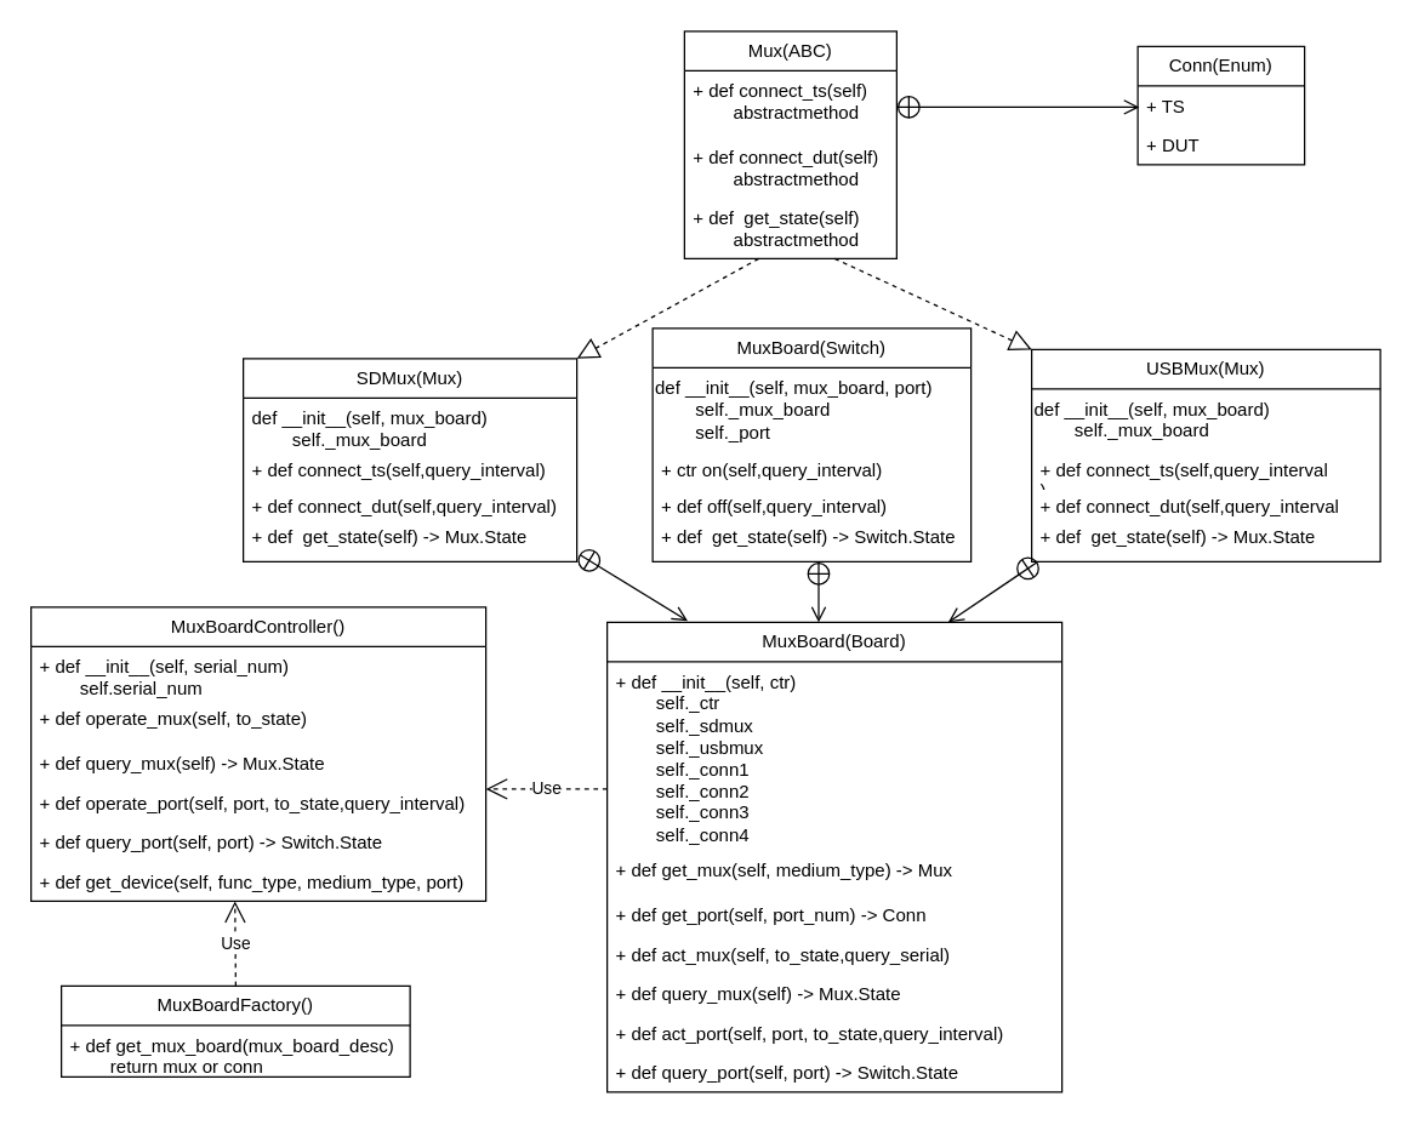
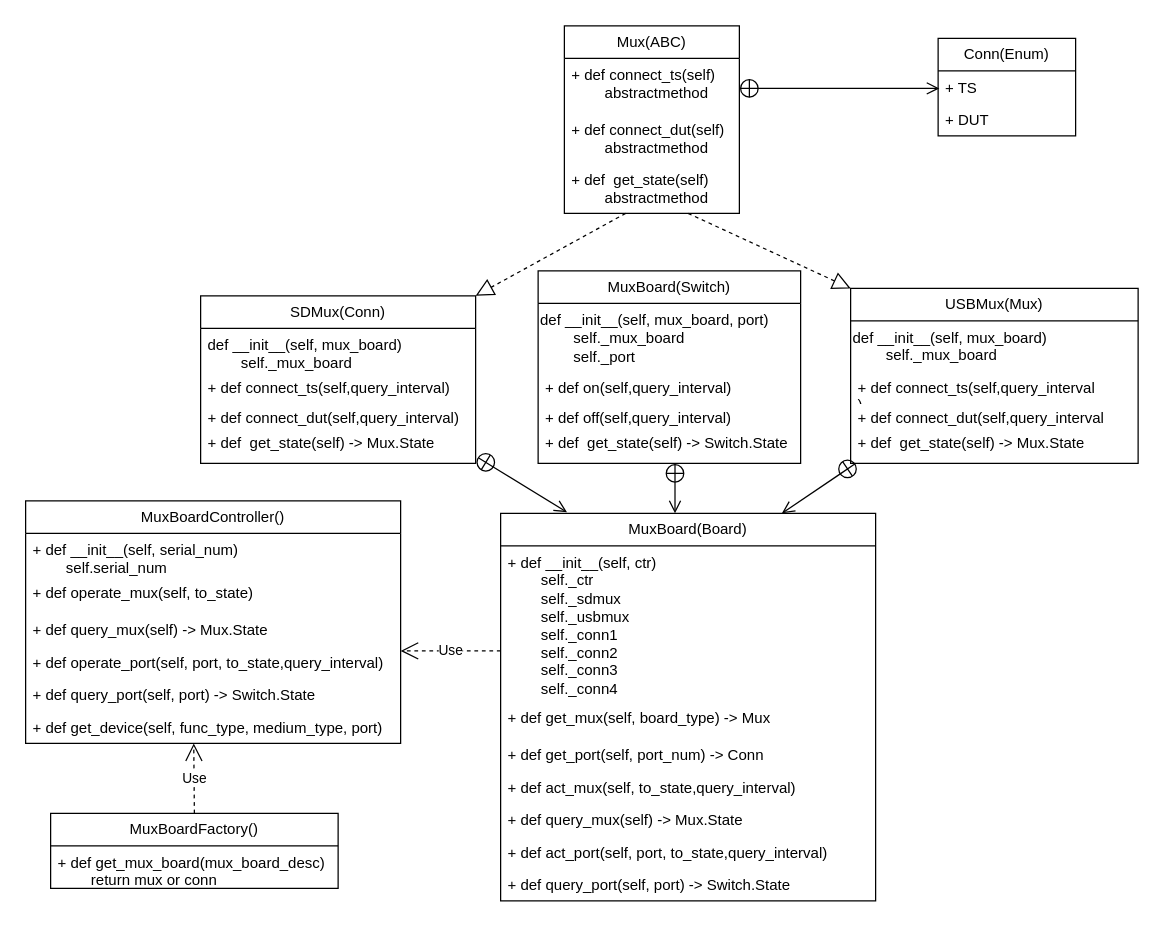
  <mxCell id="0" />
  <mxCell id="1" parent="0" />
  <mxCell id="2" value="Mux(ABC)" style="swimlane;fontStyle=0;childLayout=stackLayout;horizontal=1;startSize=26;fillColor=none;horizontalStack=0;resizeParent=1;resizeParentMax=0;resizeLast=0;collapsible=1;marginBottom=0;whiteSpace=wrap;html=1;" vertex="1" parent="1"><mxGeometry x="451" y="20" width="140" height="150" as="geometry" /></mxCell>
  <mxCell id="3" value="+ def connect_ts(self)&lt;br&gt;&lt;span style=&quot;&quot;&gt;&lt;span style=&quot;white-space: pre;&quot;&gt;&amp;nbsp;&amp;nbsp;&amp;nbsp;&amp;nbsp;    &lt;/span&gt;&lt;/span&gt;abstractmethod" style="text;strokeColor=none;fillColor=none;align=left;verticalAlign=top;spacingLeft=4;spacingRight=4;overflow=hidden;rotatable=0;points=[[0,0.5],[1,0.5]];portConstraint=eastwest;whiteSpace=wrap;html=1;labelBackgroundColor=default;" vertex="1" parent="2"><mxGeometry y="26" width="140" height="44" as="geometry" /></mxCell>
  <mxCell id="4" value="+ def connect_dut(self)&lt;br&gt;&lt;span style=&quot;white-space: pre;&quot;&gt;&#09;&lt;/span&gt;abstractmethod" style="text;strokeColor=none;fillColor=none;align=left;verticalAlign=top;spacingLeft=4;spacingRight=4;overflow=hidden;rotatable=0;points=[[0,0.5],[1,0.5]];portConstraint=eastwest;whiteSpace=wrap;html=1;" vertex="1" parent="2"><mxGeometry y="70" width="140" height="40" as="geometry" /></mxCell>
  <mxCell id="5" value="+ def&amp;nbsp; get_state(self)&lt;br&gt;&lt;span style=&quot;&quot;&gt;&lt;span style=&quot;white-space: pre;&quot;&gt;    &amp;nbsp;&amp;nbsp;&amp;nbsp;&amp;nbsp;&lt;/span&gt;&lt;/span&gt;abstractmethod" style="text;strokeColor=none;fillColor=none;align=left;verticalAlign=top;spacingLeft=4;spacingRight=4;overflow=hidden;rotatable=0;points=[[0,0.5],[1,0.5]];portConstraint=eastwest;whiteSpace=wrap;html=1;" vertex="1" parent="2"><mxGeometry y="110" width="140" height="40" as="geometry" /></mxCell>
  <mxCell id="6" value="" style="endArrow=open;startArrow=circlePlus;endFill=0;startFill=0;endSize=8;html=1;rounded=0;" edge="1" parent="1"><mxGeometry width="160" relative="1" as="geometry"><mxPoint x="591" y="70" as="sourcePoint" /><mxPoint x="751" y="70" as="targetPoint" /></mxGeometry></mxCell>
  <mxCell id="7" value="Conn(Enum)" style="swimlane;fontStyle=0;childLayout=stackLayout;horizontal=1;startSize=26;fillColor=none;horizontalStack=0;resizeParent=1;resizeParentMax=0;resizeLast=0;collapsible=1;marginBottom=0;whiteSpace=wrap;html=1;" vertex="1" parent="1"><mxGeometry x="750" y="30" width="110" height="78" as="geometry" /></mxCell>
  <mxCell id="8" value="+ TS" style="text;strokeColor=none;fillColor=none;align=left;verticalAlign=top;spacingLeft=4;spacingRight=4;overflow=hidden;rotatable=0;points=[[0,0.5],[1,0.5]];portConstraint=eastwest;whiteSpace=wrap;html=1;" vertex="1" parent="7"><mxGeometry y="26" width="110" height="26" as="geometry" /></mxCell>
  <mxCell id="9" value="+ DUT" style="text;strokeColor=none;fillColor=none;align=left;verticalAlign=top;spacingLeft=4;spacingRight=4;overflow=hidden;rotatable=0;points=[[0,0.5],[1,0.5]];portConstraint=eastwest;whiteSpace=wrap;html=1;" vertex="1" parent="7"><mxGeometry y="52" width="110" height="26" as="geometry" /></mxCell>
  <mxCell id="10" value="" style="endArrow=block;dashed=1;endFill=0;endSize=12;html=1;rounded=0;entryX=1;entryY=0;entryDx=0;entryDy=0;" edge="1" parent="1" target="11"><mxGeometry width="160" relative="1" as="geometry"><mxPoint x="500" y="170" as="sourcePoint" /><mxPoint x="420" y="260" as="targetPoint" /></mxGeometry></mxCell>
- <mxCell id="11" value="SDMux(Mux)" style="swimlane;fontStyle=0;childLayout=stackLayout;horizontal=1;startSize=26;fillColor=none;horizontalStack=0;resizeParent=1;resizeParentMax=0;resizeLast=0;collapsible=1;marginBottom=0;whiteSpace=wrap;html=1;" vertex="1" parent="1"><mxGeometry x="160" y="236" width="220" height="134" as="geometry" /></mxCell>
+ <mxCell id="11" value="SDMux(Conn)" style="swimlane;fontStyle=0;childLayout=stackLayout;horizontal=1;startSize=26;fillColor=none;horizontalStack=0;resizeParent=1;resizeParentMax=0;resizeLast=0;collapsible=1;marginBottom=0;whiteSpace=wrap;html=1;" vertex="1" parent="1"><mxGeometry x="160" y="236" width="220" height="134" as="geometry" /></mxCell>
  <mxCell id="12" value="def __init__(self, mux_board)&lt;br&gt;&lt;span style=&quot;white-space: pre;&quot;&gt;&#09;&lt;/span&gt;self._mux_board" style="text;strokeColor=none;fillColor=none;align=left;verticalAlign=top;spacingLeft=4;spacingRight=4;overflow=hidden;rotatable=0;points=[[0,0.5],[1,0.5]];portConstraint=eastwest;whiteSpace=wrap;html=1;" vertex="1" parent="11"><mxGeometry y="26" width="220" height="34" as="geometry" /></mxCell>
  <mxCell id="13" value="+ def connect_ts(self,query_interval)" style="text;strokeColor=none;fillColor=none;align=left;verticalAlign=top;spacingLeft=4;spacingRight=4;overflow=hidden;rotatable=0;points=[[0,0.5],[1,0.5]];portConstraint=eastwest;whiteSpace=wrap;html=1;labelBackgroundColor=default;" vertex="1" parent="11"><mxGeometry y="60" width="220" height="24" as="geometry" /></mxCell>
  <mxCell id="14" value="+ def connect_dut(self,query_interval&lt;span style=&quot;background-color: initial;&quot;&gt;)&lt;/span&gt;" style="text;strokeColor=none;fillColor=none;align=left;verticalAlign=top;spacingLeft=4;spacingRight=4;overflow=hidden;rotatable=0;points=[[0,0.5],[1,0.5]];portConstraint=eastwest;whiteSpace=wrap;html=1;" vertex="1" parent="11"><mxGeometry y="84" width="220" height="20" as="geometry" /></mxCell>
  <mxCell id="15" value="+ def&amp;nbsp; get_state(self) -&amp;gt; Mux.State" style="text;strokeColor=none;fillColor=none;align=left;verticalAlign=top;spacingLeft=4;spacingRight=4;overflow=hidden;rotatable=0;points=[[0,0.5],[1,0.5]];portConstraint=eastwest;whiteSpace=wrap;html=1;" vertex="1" parent="11"><mxGeometry y="104" width="220" height="30" as="geometry" /></mxCell>
  <mxCell id="16" value="USBMux(Mux)" style="swimlane;fontStyle=0;childLayout=stackLayout;horizontal=1;startSize=26;fillColor=none;horizontalStack=0;resizeParent=1;resizeParentMax=0;resizeLast=0;collapsible=1;marginBottom=0;whiteSpace=wrap;html=1;" vertex="1" parent="1"><mxGeometry x="680" y="230" width="230" height="140" as="geometry" /></mxCell>
  <mxCell id="17" value="def __init__(self, mux_board)&lt;br&gt;&lt;span style=&quot;white-space: pre;&quot;&gt;&#09;&lt;/span&gt;self._mux_board" style="text;whiteSpace=wrap;html=1;" vertex="1" parent="16"><mxGeometry y="26" width="230" height="40" as="geometry" /></mxCell>
  <mxCell id="18" value="+ def connect_ts(self,query_interval&lt;br&gt;)" style="text;strokeColor=none;fillColor=none;align=left;verticalAlign=top;spacingLeft=4;spacingRight=4;overflow=hidden;rotatable=0;points=[[0,0.5],[1,0.5]];portConstraint=eastwest;whiteSpace=wrap;html=1;labelBackgroundColor=default;" vertex="1" parent="16"><mxGeometry y="66" width="230" height="24" as="geometry" /></mxCell>
  <mxCell id="19" value="+ def connect_dut(self,query_interval&lt;br&gt;)" style="text;strokeColor=none;fillColor=none;align=left;verticalAlign=top;spacingLeft=4;spacingRight=4;overflow=hidden;rotatable=0;points=[[0,0.5],[1,0.5]];portConstraint=eastwest;whiteSpace=wrap;html=1;" vertex="1" parent="16"><mxGeometry y="90" width="230" height="20" as="geometry" /></mxCell>
  <mxCell id="20" value="+ def&amp;nbsp; get_state(self) -&amp;gt; Mux.State" style="text;strokeColor=none;fillColor=none;align=left;verticalAlign=top;spacingLeft=4;spacingRight=4;overflow=hidden;rotatable=0;points=[[0,0.5],[1,0.5]];portConstraint=eastwest;whiteSpace=wrap;html=1;" vertex="1" parent="16"><mxGeometry y="110" width="230" height="30" as="geometry" /></mxCell>
  <mxCell id="21" value="" style="endArrow=block;dashed=1;endFill=0;endSize=12;html=1;rounded=0;entryX=0;entryY=0;entryDx=0;entryDy=0;" edge="1" parent="1" target="16"><mxGeometry width="160" relative="1" as="geometry"><mxPoint x="550" y="170" as="sourcePoint" /><mxPoint x="630" y="250" as="targetPoint" /></mxGeometry></mxCell>
  <mxCell id="22" value="MuxBoard(Board)" style="swimlane;fontStyle=0;childLayout=stackLayout;horizontal=1;startSize=26;fillColor=none;horizontalStack=0;resizeParent=1;resizeParentMax=0;resizeLast=0;collapsible=1;marginBottom=0;whiteSpace=wrap;html=1;" vertex="1" parent="1"><mxGeometry x="400" y="410" width="300" height="310" as="geometry" /></mxCell>
  <mxCell id="23" value="+ def __init__(self, ctr)&lt;br&gt;&lt;span style=&quot;white-space: pre;&quot;&gt;&#09;&lt;/span&gt;self._ctr&lt;br&gt;&lt;span style=&quot;white-space: pre;&quot;&gt;&#09;&lt;/span&gt;self._sdmux&lt;br&gt;&lt;span style=&quot;white-space: pre;&quot;&gt;&#09;&lt;/span&gt;self._usbmux&lt;br&gt;&lt;span style=&quot;white-space: pre;&quot;&gt;&#09;&lt;/span&gt;self._conn1&lt;br&gt;&lt;span style=&quot;white-space: pre;&quot;&gt;&#09;&lt;/span&gt;self._conn2&lt;br&gt;&lt;span style=&quot;white-space: pre;&quot;&gt;&#09;&lt;/span&gt;self._conn3&lt;br&gt;&lt;span style=&quot;white-space: pre;&quot;&gt;&#09;&lt;/span&gt;self._conn4" style="text;strokeColor=none;fillColor=none;align=left;verticalAlign=top;spacingLeft=4;spacingRight=4;overflow=hidden;rotatable=0;points=[[0,0.5],[1,0.5]];portConstraint=eastwest;whiteSpace=wrap;html=1;" vertex="1" parent="22"><mxGeometry y="26" width="300" height="124" as="geometry" /></mxCell>
  <mxCell id="24" value="Use" style="endArrow=open;endSize=12;dashed=1;html=1;rounded=0;" edge="1" parent="22"><mxGeometry width="160" relative="1" as="geometry"><mxPoint y="110" as="sourcePoint" /><mxPoint x="-80" y="110" as="targetPoint" /></mxGeometry></mxCell>
- <mxCell id="25" value="+ def get_mux(self, medium_type) -&amp;gt; Mux" style="text;strokeColor=none;fillColor=none;align=left;verticalAlign=top;spacingLeft=4;spacingRight=4;overflow=hidden;rotatable=0;points=[[0,0.5],[1,0.5]];portConstraint=eastwest;whiteSpace=wrap;html=1;" vertex="1" parent="22"><mxGeometry y="150" width="300" height="30" as="geometry" /></mxCell>
+ <mxCell id="25" value="+ def get_mux(self, board_type) -&amp;gt; Mux" style="text;strokeColor=none;fillColor=none;align=left;verticalAlign=top;spacingLeft=4;spacingRight=4;overflow=hidden;rotatable=0;points=[[0,0.5],[1,0.5]];portConstraint=eastwest;whiteSpace=wrap;html=1;" vertex="1" parent="22"><mxGeometry y="150" width="300" height="30" as="geometry" /></mxCell>
  <mxCell id="26" value="+ def get_port(self, port_num) -&amp;gt; Conn" style="text;strokeColor=none;fillColor=none;align=left;verticalAlign=top;spacingLeft=4;spacingRight=4;overflow=hidden;rotatable=0;points=[[0,0.5],[1,0.5]];portConstraint=eastwest;whiteSpace=wrap;html=1;" vertex="1" parent="22"><mxGeometry y="180" width="300" height="26" as="geometry" /></mxCell>
- <mxCell id="27" value="+ def act_mux(self, to_state,query_serial)&lt;br&gt;" style="text;strokeColor=none;fillColor=none;align=left;verticalAlign=top;spacingLeft=4;spacingRight=4;overflow=hidden;rotatable=0;points=[[0,0.5],[1,0.5]];portConstraint=eastwest;whiteSpace=wrap;html=1;" vertex="1" parent="22"><mxGeometry y="206" width="300" height="26" as="geometry" /></mxCell>
+ <mxCell id="27" value="+ def act_mux(self, to_state,query_interval)&lt;br&gt;" style="text;strokeColor=none;fillColor=none;align=left;verticalAlign=top;spacingLeft=4;spacingRight=4;overflow=hidden;rotatable=0;points=[[0,0.5],[1,0.5]];portConstraint=eastwest;whiteSpace=wrap;html=1;" vertex="1" parent="22"><mxGeometry y="206" width="300" height="26" as="geometry" /></mxCell>
  <mxCell id="28" value="+ def query_mux(self) -&amp;gt; Mux.State" style="text;strokeColor=none;fillColor=none;align=left;verticalAlign=top;spacingLeft=4;spacingRight=4;overflow=hidden;rotatable=0;points=[[0,0.5],[1,0.5]];portConstraint=eastwest;whiteSpace=wrap;html=1;" vertex="1" parent="22"><mxGeometry y="232" width="300" height="26" as="geometry" /></mxCell>
  <mxCell id="29" value="+ def act_port(self, port, to_state,query_interval)" style="text;strokeColor=none;fillColor=none;align=left;verticalAlign=top;spacingLeft=4;spacingRight=4;overflow=hidden;rotatable=0;points=[[0,0.5],[1,0.5]];portConstraint=eastwest;whiteSpace=wrap;html=1;" vertex="1" parent="22"><mxGeometry y="258" width="300" height="26" as="geometry" /></mxCell>
  <mxCell id="30" value="+ def query_port(self, port) -&amp;gt; Switch.State" style="text;strokeColor=none;fillColor=none;align=left;verticalAlign=top;spacingLeft=4;spacingRight=4;overflow=hidden;rotatable=0;points=[[0,0.5],[1,0.5]];portConstraint=eastwest;whiteSpace=wrap;html=1;" vertex="1" parent="22"><mxGeometry y="284" width="300" height="26" as="geometry" /></mxCell>
  <mxCell id="31" value="" style="endArrow=open;startArrow=circlePlus;endFill=0;startFill=0;endSize=8;html=1;rounded=0;entryX=0.177;entryY=-0.003;entryDx=0;entryDy=0;exitX=1.006;exitY=0.833;exitDx=0;exitDy=0;exitPerimeter=0;entryPerimeter=0;" edge="1" parent="1" source="15" target="22"><mxGeometry width="160" relative="1" as="geometry"><mxPoint x="420" y="360" as="sourcePoint" /><mxPoint x="500" y="360" as="targetPoint" /><Array as="points" /></mxGeometry></mxCell>
  <mxCell id="32" value="" style="endArrow=open;startArrow=circlePlus;endFill=0;startFill=0;endSize=8;html=1;rounded=0;exitX=0.018;exitY=1;exitDx=0;exitDy=0;exitPerimeter=0;entryX=0.75;entryY=0;entryDx=0;entryDy=0;" edge="1" parent="1" source="20" target="22"><mxGeometry width="160" relative="1" as="geometry"><mxPoint x="640" y="360" as="sourcePoint" /><mxPoint x="580" y="420" as="targetPoint" /></mxGeometry></mxCell>
  <mxCell id="33" value="MuxBoard(Switch)" style="swimlane;fontStyle=0;childLayout=stackLayout;horizontal=1;startSize=26;fillColor=none;horizontalStack=0;resizeParent=1;resizeParentMax=0;resizeLast=0;collapsible=1;marginBottom=0;whiteSpace=wrap;html=1;" vertex="1" parent="1"><mxGeometry x="430" y="216" width="210" height="154" as="geometry" /></mxCell>
  <mxCell id="34" value="def __init__(self, mux_board, port)&lt;br&gt;&lt;span style=&quot;white-space: pre;&quot;&gt;&#09;&lt;/span&gt;self._mux_board&lt;br&gt;&lt;span style=&quot;white-space: pre;&quot;&gt;&#09;&lt;/span&gt;self._port" style="text;whiteSpace=wrap;html=1;" vertex="1" parent="33"><mxGeometry y="26" width="210" height="54" as="geometry" /></mxCell>
- <mxCell id="35" value="+ ctr on(self,query_interval)" style="text;strokeColor=none;fillColor=none;align=left;verticalAlign=top;spacingLeft=4;spacingRight=4;overflow=hidden;rotatable=0;points=[[0,0.5],[1,0.5]];portConstraint=eastwest;whiteSpace=wrap;html=1;labelBackgroundColor=default;" vertex="1" parent="33"><mxGeometry y="80" width="210" height="24" as="geometry" /></mxCell>
+ <mxCell id="35" value="+ def on(self,query_interval)" style="text;strokeColor=none;fillColor=none;align=left;verticalAlign=top;spacingLeft=4;spacingRight=4;overflow=hidden;rotatable=0;points=[[0,0.5],[1,0.5]];portConstraint=eastwest;whiteSpace=wrap;html=1;labelBackgroundColor=default;" vertex="1" parent="33"><mxGeometry y="80" width="210" height="24" as="geometry" /></mxCell>
  <mxCell id="36" value="+ def off(self,query_interval&lt;span style=&quot;background-color: initial;&quot;&gt;)&lt;/span&gt;" style="text;strokeColor=none;fillColor=none;align=left;verticalAlign=top;spacingLeft=4;spacingRight=4;overflow=hidden;rotatable=0;points=[[0,0.5],[1,0.5]];portConstraint=eastwest;whiteSpace=wrap;html=1;" vertex="1" parent="33"><mxGeometry y="104" width="210" height="20" as="geometry" /></mxCell>
  <mxCell id="37" value="+ def&amp;nbsp; get_state(self) -&amp;gt; Switch.State" style="text;strokeColor=none;fillColor=none;align=left;verticalAlign=top;spacingLeft=4;spacingRight=4;overflow=hidden;rotatable=0;points=[[0,0.5],[1,0.5]];portConstraint=eastwest;whiteSpace=wrap;html=1;" vertex="1" parent="33"><mxGeometry y="124" width="210" height="30" as="geometry" /></mxCell>
  <mxCell id="38" value="" style="endArrow=open;startArrow=circlePlus;endFill=0;startFill=0;endSize=8;html=1;rounded=0;exitX=0.018;exitY=1;exitDx=0;exitDy=0;exitPerimeter=0;" edge="1" parent="1"><mxGeometry width="160" relative="1" as="geometry"><mxPoint x="539.5" y="370" as="sourcePoint" /><mxPoint x="539.5" y="410" as="targetPoint" /></mxGeometry></mxCell>
  <mxCell id="39" value="MuxBoardController()" style="swimlane;fontStyle=0;childLayout=stackLayout;horizontal=1;startSize=26;fillColor=none;horizontalStack=0;resizeParent=1;resizeParentMax=0;resizeLast=0;collapsible=1;marginBottom=0;whiteSpace=wrap;html=1;" vertex="1" parent="1"><mxGeometry x="20" y="400" width="300" height="194" as="geometry" /></mxCell>
  <mxCell id="40" value="+ def __init__(self, serial_num)&lt;br&gt;&lt;span style=&quot;white-space: pre;&quot;&gt;&#09;&lt;/span&gt;self.serial_num" style="text;strokeColor=none;fillColor=none;align=left;verticalAlign=top;spacingLeft=4;spacingRight=4;overflow=hidden;rotatable=0;points=[[0,0.5],[1,0.5]];portConstraint=eastwest;whiteSpace=wrap;html=1;" vertex="1" parent="39"><mxGeometry y="26" width="300" height="34" as="geometry" /></mxCell>
  <mxCell id="41" value="+ def operate_mux(self, to_state)" style="text;strokeColor=none;fillColor=none;align=left;verticalAlign=top;spacingLeft=4;spacingRight=4;overflow=hidden;rotatable=0;points=[[0,0.5],[1,0.5]];portConstraint=eastwest;whiteSpace=wrap;html=1;" vertex="1" parent="39"><mxGeometry y="60" width="300" height="30" as="geometry" /></mxCell>
  <mxCell id="42" value="+ def&amp;nbsp;query_mux&lt;span style=&quot;background-color: initial;&quot;&gt;(self) -&amp;gt; Mux.State&lt;/span&gt;" style="text;strokeColor=none;fillColor=none;align=left;verticalAlign=top;spacingLeft=4;spacingRight=4;overflow=hidden;rotatable=0;points=[[0,0.5],[1,0.5]];portConstraint=eastwest;whiteSpace=wrap;html=1;" vertex="1" parent="39"><mxGeometry y="90" width="300" height="26" as="geometry" /></mxCell>
  <mxCell id="43" value="+ def&amp;nbsp;operate_port(self, port, to_state,query_interval&lt;span style=&quot;background-color: initial;&quot;&gt;)&lt;/span&gt;" style="text;strokeColor=none;fillColor=none;align=left;verticalAlign=top;spacingLeft=4;spacingRight=4;overflow=hidden;rotatable=0;points=[[0,0.5],[1,0.5]];portConstraint=eastwest;whiteSpace=wrap;html=1;" vertex="1" parent="39"><mxGeometry y="116" width="300" height="26" as="geometry" /></mxCell>
  <mxCell id="44" value="+ def query_port(self, port) -&amp;gt; Switch.State" style="text;strokeColor=none;fillColor=none;align=left;verticalAlign=top;spacingLeft=4;spacingRight=4;overflow=hidden;rotatable=0;points=[[0,0.5],[1,0.5]];portConstraint=eastwest;whiteSpace=wrap;html=1;" vertex="1" parent="39"><mxGeometry y="142" width="300" height="26" as="geometry" /></mxCell>
  <mxCell id="45" value="+ def get_device(self, func_type, medium_type, port)" style="text;strokeColor=none;fillColor=none;align=left;verticalAlign=top;spacingLeft=4;spacingRight=4;overflow=hidden;rotatable=0;points=[[0,0.5],[1,0.5]];portConstraint=eastwest;whiteSpace=wrap;html=1;" vertex="1" parent="39"><mxGeometry y="168" width="300" height="26" as="geometry" /></mxCell>
  <mxCell id="46" value="MuxBoardFactory()" style="swimlane;fontStyle=0;childLayout=stackLayout;horizontal=1;startSize=26;fillColor=none;horizontalStack=0;resizeParent=1;resizeParentMax=0;resizeLast=0;collapsible=1;marginBottom=0;whiteSpace=wrap;html=1;" vertex="1" parent="1"><mxGeometry x="40" y="650" width="230" height="60" as="geometry" /></mxCell>
  <mxCell id="47" value="+ def get_mux_board(mux_board_desc)&lt;br&gt;&lt;span style=&quot;white-space: pre;&quot;&gt;&#09;&lt;/span&gt;return mux or conn" style="text;strokeColor=none;fillColor=none;align=left;verticalAlign=top;spacingLeft=4;spacingRight=4;overflow=hidden;rotatable=0;points=[[0,0.5],[1,0.5]];portConstraint=eastwest;whiteSpace=wrap;html=1;" vertex="1" parent="46"><mxGeometry y="26" width="230" height="34" as="geometry" /></mxCell>
  <mxCell id="48" value="Use" style="endArrow=open;endSize=12;dashed=1;html=1;rounded=0;exitX=0.5;exitY=0;exitDx=0;exitDy=0;" edge="1" parent="1" source="46"><mxGeometry width="160" relative="1" as="geometry"><mxPoint x="154.5" y="644" as="sourcePoint" /><mxPoint x="154.5" y="594" as="targetPoint" /></mxGeometry></mxCell>
